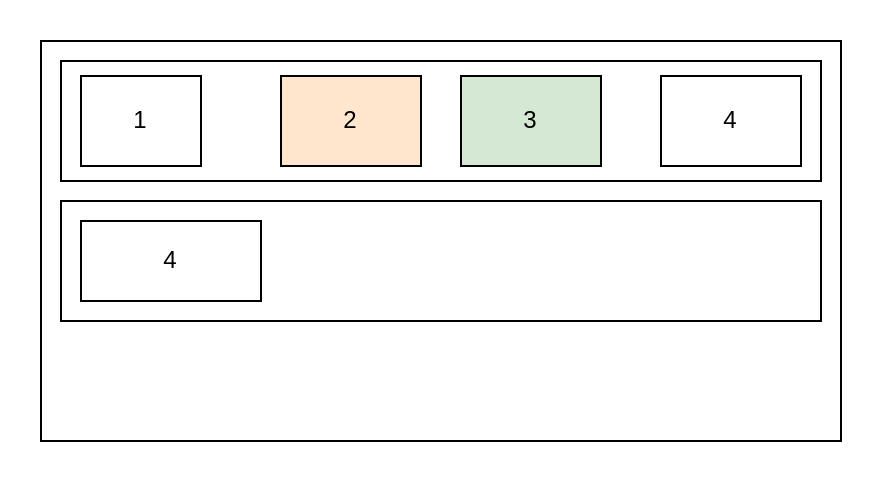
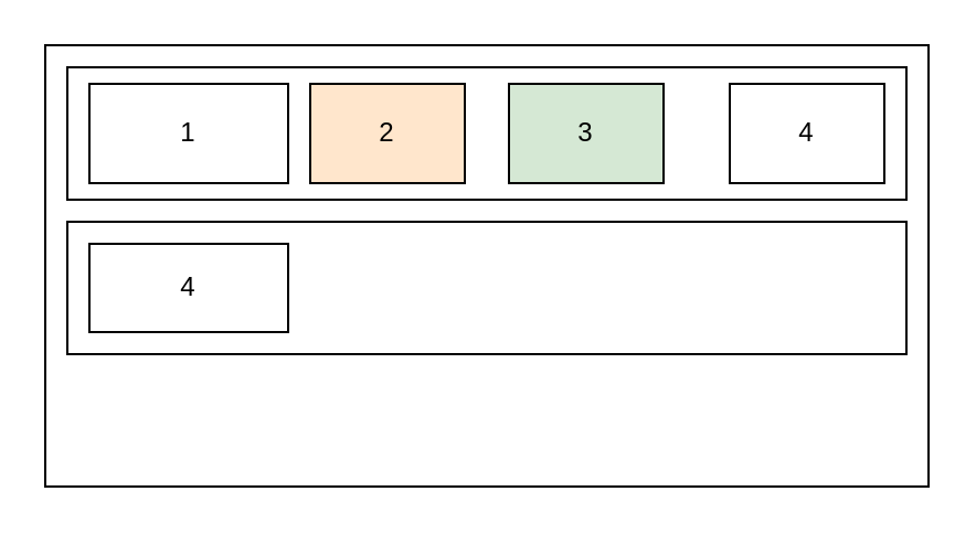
  <mxCell id="0" />
  <mxCell id="1" parent="0" />
  <mxCell id="2" value="" style="rounded=0;whiteSpace=wrap;html=1;" vertex="1" parent="1"><mxGeometry x="20" y="20" width="400" height="200" as="geometry" /></mxCell>
  <mxCell id="3" value="" style="rounded=0;whiteSpace=wrap;html=1;" vertex="1" parent="1"><mxGeometry x="30" y="30" width="380" height="60" as="geometry" /></mxCell>
- <mxCell id="4" value="1" style="rounded=0;whiteSpace=wrap;html=1;" vertex="1" parent="1"><mxGeometry x="40" y="37.5" width="60" height="45" as="geometry" /></mxCell>
+ <mxCell id="4" value="1" style="rounded=0;whiteSpace=wrap;html=1;" vertex="1" parent="1"><mxGeometry x="40" y="37.5" width="90" height="45" as="geometry" /></mxCell>
  <mxCell id="5" value="4" style="rounded=0;whiteSpace=wrap;html=1;" vertex="1" parent="1"><mxGeometry x="330" y="37.5" width="70" height="45" as="geometry" /></mxCell>
  <mxCell id="6" value="2" style="rounded=0;whiteSpace=wrap;html=1;fillColor=#ffe6cc;" vertex="1" parent="1"><mxGeometry x="140" y="37.5" width="70" height="45" as="geometry" /></mxCell>
  <mxCell id="7" value="3" style="rounded=0;whiteSpace=wrap;html=1;fillColor=#d5e8d4;" vertex="1" parent="1"><mxGeometry x="230" y="37.5" width="70" height="45" as="geometry" /></mxCell>
  <mxCell id="8" value="" style="rounded=0;whiteSpace=wrap;html=1;" vertex="1" parent="1"><mxGeometry x="30" y="100" width="380" height="60" as="geometry" /></mxCell>
  <mxCell id="9" value="4" style="rounded=0;whiteSpace=wrap;html=1;" vertex="1" parent="1"><mxGeometry x="40" y="110" width="90" height="40" as="geometry" /></mxCell>
